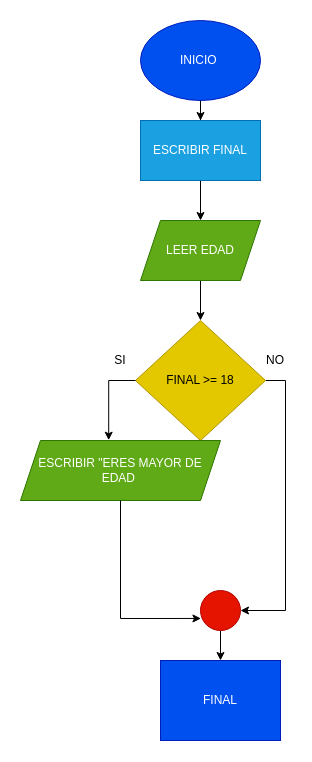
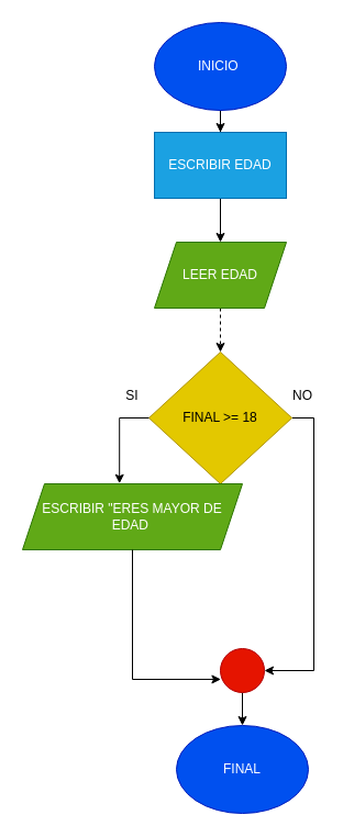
  <mxCell id="0" />
  <mxCell id="1" parent="0" />
  <mxCell id="2" value="" style="edgeStyle=orthogonalEdgeStyle;rounded=0;orthogonalLoop=1;jettySize=auto;html=1;" edge="1" parent="1" source="3" target="11"><mxGeometry relative="1" as="geometry" /></mxCell>
  <mxCell id="3" value="INICIO&amp;nbsp;" style="ellipse;whiteSpace=wrap;html=1;fillColor=#0050ef;fontColor=#ffffff;strokeColor=#001DBC;" vertex="1" parent="1"><mxGeometry x="140" y="20" width="120" height="80" as="geometry" /></mxCell>
- <mxCell id="4" value="FINAL" style="whiteSpace=wrap;html=1;fillColor=#0050ef;fontColor=#ffffff;strokeColor=#001DBC;rounded=0;" vertex="1" parent="1"><mxGeometry x="160" y="660" width="120" height="80" as="geometry" /></mxCell>
- <mxCell id="5" value="" style="edgeStyle=orthogonalEdgeStyle;rounded=0;orthogonalLoop=1;jettySize=auto;html=1;" edge="1" parent="1" source="6" target="8"><mxGeometry relative="1" as="geometry" /></mxCell>
+ <mxCell id="4" value="FINAL" style="ellipse;whiteSpace=wrap;html=1;fillColor=#0050ef;fontColor=#ffffff;strokeColor=#001DBC;" vertex="1" parent="1"><mxGeometry x="160" y="660" width="120" height="80" as="geometry" /></mxCell>
+ <mxCell id="5" value="" style="edgeStyle=orthogonalEdgeStyle;rounded=0;orthogonalLoop=1;jettySize=auto;html=1;dashed=1;" edge="1" parent="1" source="6" target="8"><mxGeometry relative="1" as="geometry" /></mxCell>
  <mxCell id="6" value="LEER EDAD" style="shape=parallelogram;perimeter=parallelogramPerimeter;whiteSpace=wrap;html=1;fixedSize=1;fillColor=#60a917;fontColor=#ffffff;strokeColor=#2D7600;" vertex="1" parent="1"><mxGeometry x="140" y="220" width="120" height="60" as="geometry" /></mxCell>
  <mxCell id="7" style="edgeStyle=orthogonalEdgeStyle;rounded=0;orthogonalLoop=1;jettySize=auto;html=1;exitX=1;exitY=0.5;exitDx=0;exitDy=0;entryX=1;entryY=0.5;entryDx=0;entryDy=0;" edge="1" parent="1" source="8" target="16"><mxGeometry relative="1" as="geometry" /></mxCell>
  <mxCell id="8" value="FINAL &amp;gt;= 18" style="rhombus;whiteSpace=wrap;html=1;fillColor=#e3c800;fontColor=#000000;strokeColor=#B09500;" vertex="1" parent="1"><mxGeometry x="135" y="320" width="130" height="120" as="geometry" /></mxCell>
  <mxCell id="9" value="ESCRIBIR &quot;ERES MAYOR DE EDAD&amp;nbsp;" style="shape=parallelogram;perimeter=parallelogramPerimeter;whiteSpace=wrap;html=1;fixedSize=1;fillColor=#60a917;fontColor=#ffffff;strokeColor=#2D7600;" vertex="1" parent="1"><mxGeometry x="20" y="440" width="200" height="60" as="geometry" /></mxCell>
  <mxCell id="10" value="" style="edgeStyle=orthogonalEdgeStyle;rounded=0;orthogonalLoop=1;jettySize=auto;html=1;" edge="1" parent="1" source="11" target="6"><mxGeometry relative="1" as="geometry" /></mxCell>
- <mxCell id="11" value="ESCRIBIR FINAL" style="rounded=0;whiteSpace=wrap;html=1;fillColor=#1ba1e2;fontColor=#ffffff;strokeColor=#006EAF;" vertex="1" parent="1"><mxGeometry x="140" y="120" width="120" height="60" as="geometry" /></mxCell>
+ <mxCell id="11" value="ESCRIBIR EDAD" style="rounded=0;whiteSpace=wrap;html=1;fillColor=#1ba1e2;fontColor=#ffffff;strokeColor=#006EAF;" vertex="1" parent="1"><mxGeometry x="140" y="120" width="120" height="60" as="geometry" /></mxCell>
  <mxCell id="12" value="SI" style="text;html=1;strokeColor=none;fillColor=none;align=center;verticalAlign=middle;whiteSpace=wrap;rounded=0;" vertex="1" parent="1"><mxGeometry x="95" y="350" width="50" height="20" as="geometry" /></mxCell>
  <mxCell id="13" value="NO" style="text;html=1;strokeColor=none;fillColor=none;align=center;verticalAlign=middle;whiteSpace=wrap;rounded=0;" vertex="1" parent="1"><mxGeometry x="260" y="350" width="30" height="20" as="geometry" /></mxCell>
  <mxCell id="14" style="edgeStyle=orthogonalEdgeStyle;rounded=0;orthogonalLoop=1;jettySize=auto;html=1;exitX=0;exitY=0.5;exitDx=0;exitDy=0;entryX=0.441;entryY=-0.005;entryDx=0;entryDy=0;entryPerimeter=0;" edge="1" parent="1" source="8" target="9"><mxGeometry relative="1" as="geometry" /></mxCell>
  <mxCell id="15" style="edgeStyle=orthogonalEdgeStyle;rounded=0;orthogonalLoop=1;jettySize=auto;html=1;exitX=0.5;exitY=1;exitDx=0;exitDy=0;entryX=0.5;entryY=0;entryDx=0;entryDy=0;" edge="1" parent="1" source="16" target="4"><mxGeometry relative="1" as="geometry" /></mxCell>
  <mxCell id="16" value="" style="ellipse;whiteSpace=wrap;html=1;aspect=fixed;fillColor=#e51400;fontColor=#ffffff;strokeColor=#B20000;" vertex="1" parent="1"><mxGeometry x="200" y="590" width="40" height="40" as="geometry" /></mxCell>
  <mxCell id="17" style="edgeStyle=orthogonalEdgeStyle;rounded=0;orthogonalLoop=1;jettySize=auto;html=1;exitX=0.5;exitY=1;exitDx=0;exitDy=0;entryX=0.011;entryY=0.699;entryDx=0;entryDy=0;entryPerimeter=0;" edge="1" parent="1" source="9" target="16"><mxGeometry relative="1" as="geometry" /></mxCell>
